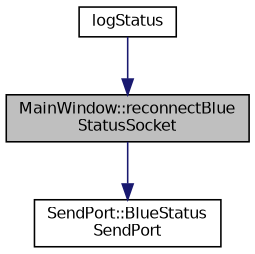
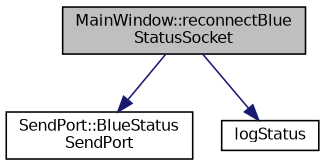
  digraph {
    rankdir=TB
    node [color=black fillcolor=white fontname=Helvetica fontsize=10 shape=record style=filled]
    edge [color=midnightblue fontname=Helvetica fontsize=10 labelfontname=Helvetica labelfontsize=10 style=solid]
    n1 [fillcolor=grey75 fontcolor=black height=0.2 label="MainWindow::reconnectBlue\lStatusSocket" width=0.4]
    n2 [height=0.2 label="SendPort::BlueStatus\lSendPort" width=0.4]
    n3 [height=0.2 label=logStatus width=0.4]
    n1 -> n2
-   n3 -> n1
+   n1 -> n3
  }
